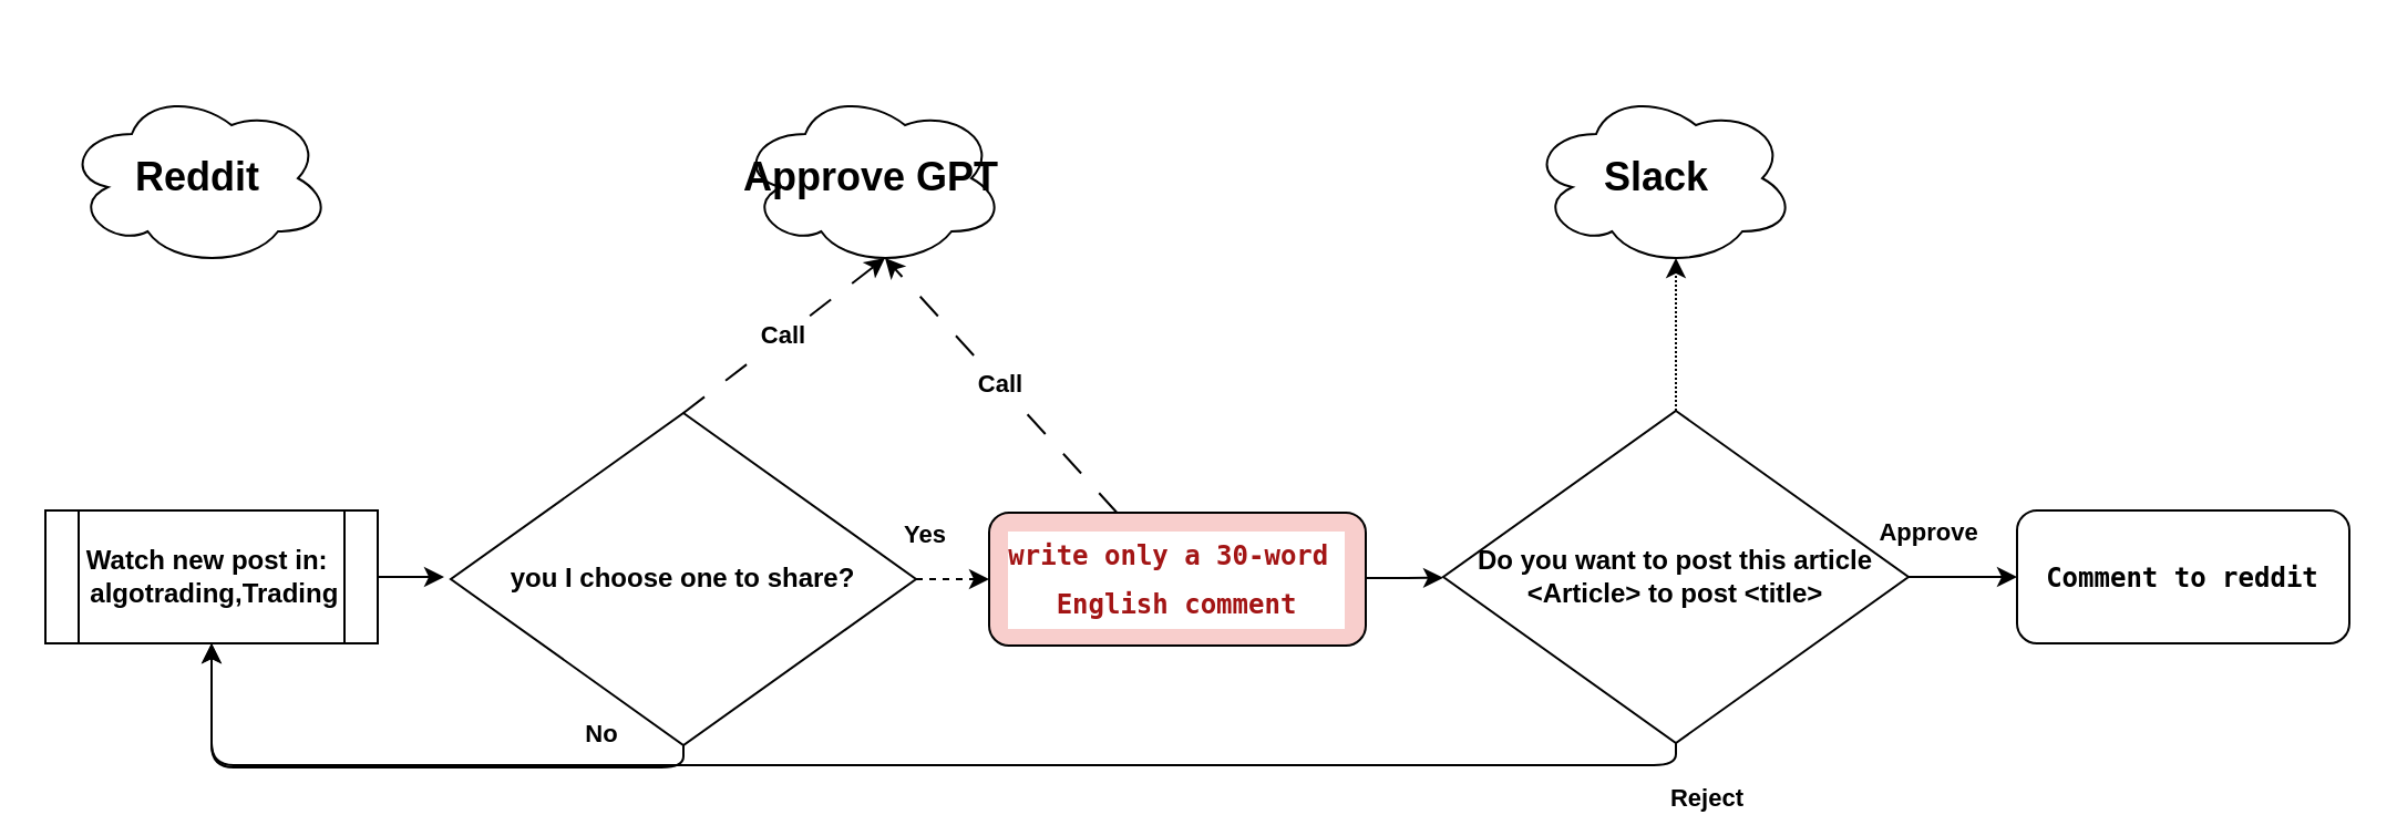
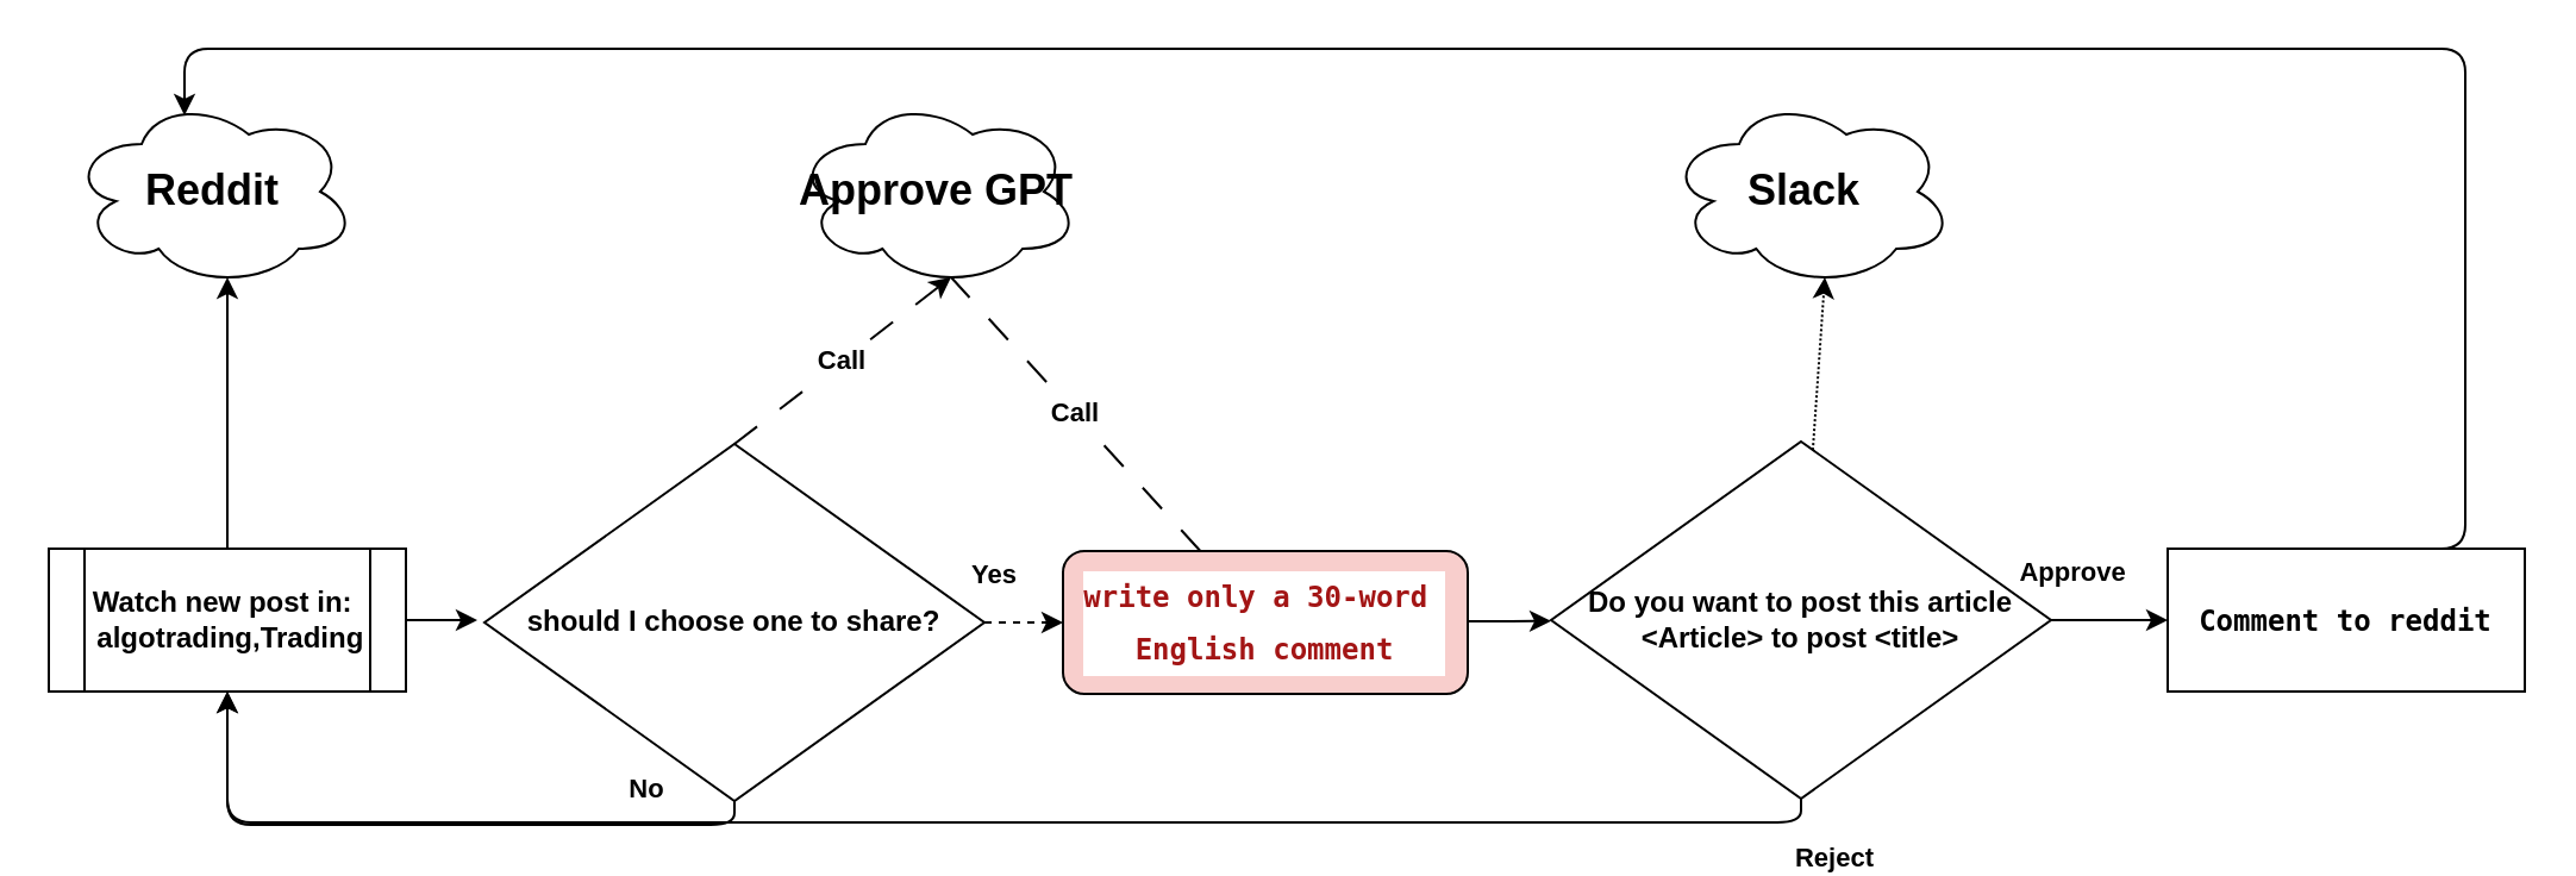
  <mxCell id="0" />
  <mxCell id="1" parent="0" />
  <mxCell id="2" value="Reddit" style="ellipse;shape=cloud;whiteSpace=wrap;html=1;fontStyle=1;fontSize=18;" vertex="1" parent="1"><mxGeometry x="29" y="40" width="120" height="80" as="geometry" /></mxCell>
  <mxCell id="3" value="" style="edgeStyle=none;html=1;fontStyle=1" edge="1" parent="1" source="4"><mxGeometry relative="1" as="geometry"><mxPoint x="200" y="260" as="targetPoint" /></mxGeometry></mxCell>
  <mxCell id="4" value="Watch new post in:&amp;nbsp; &amp;nbsp;algotrading,Trading" style="shape=process;whiteSpace=wrap;html=1;backgroundOutline=1;fontStyle=1" vertex="1" parent="1"><mxGeometry x="20" y="230" width="150" height="60" as="geometry" /></mxCell>
+ <mxCell id="5" style="edgeStyle=none;html=1;entryX=0.55;entryY=0.95;entryDx=0;entryDy=0;entryPerimeter=0;fontStyle=1" edge="1" parent="1" source="4" target="2"><mxGeometry relative="1" as="geometry" /></mxCell>
  <mxCell id="6" value="Approve GPT" style="ellipse;shape=cloud;whiteSpace=wrap;html=1;fontStyle=1;fontSize=18;" vertex="1" parent="1"><mxGeometry x="333" y="40" width="120" height="80" as="geometry" /></mxCell>
  <mxCell id="7" value="Call" style="edgeStyle=none;html=1;entryX=0.55;entryY=0.95;entryDx=0;entryDy=0;entryPerimeter=0;exitX=0.5;exitY=0;exitDx=0;exitDy=0;dashed=1;dashPattern=12 12;fontStyle=1" edge="1" parent="1" source="10" target="6"><mxGeometry relative="1" as="geometry"><mxPoint x="265.708" y="231" as="sourcePoint" /></mxGeometry></mxCell>
  <mxCell id="8" value="Yes" style="edgeStyle=none;html=1;entryX=0;entryY=0.5;entryDx=0;entryDy=0;fontStyle=1;dashed=1;" edge="1" parent="1" source="10" target="12"><mxGeometry x="-0.75" y="20" relative="1" as="geometry"><mxPoint x="440" y="260" as="targetPoint" /><mxPoint as="offset" /></mxGeometry></mxCell>
  <mxCell id="9" value="No" style="edgeStyle=orthogonalEdgeStyle;html=1;entryX=0.5;entryY=1;entryDx=0;entryDy=0;exitX=0.5;exitY=1;exitDx=0;exitDy=0;fontStyle=1" edge="1" parent="1" source="10" target="4"><mxGeometry x="-0.661" y="-15" relative="1" as="geometry"><Array as="points"><mxPoint x="308" y="346" /><mxPoint x="95" y="346" /></Array><mxPoint as="offset" /></mxGeometry></mxCell>
- <mxCell id="10" value="you I choose one to share?" style="rhombus;whiteSpace=wrap;html=1;fontStyle=1" vertex="1" parent="1"><mxGeometry x="203" y="186" width="210" height="150" as="geometry" /></mxCell>
+ <mxCell id="10" value="should I choose one to share?" style="rhombus;whiteSpace=wrap;html=1;fontStyle=1" vertex="1" parent="1"><mxGeometry x="203" y="186" width="210" height="150" as="geometry" /></mxCell>
  <mxCell id="11" value="" style="edgeStyle=none;html=1;fontStyle=1" edge="1" parent="1" source="12"><mxGeometry relative="1" as="geometry"><mxPoint x="651" y="260.385" as="targetPoint" /></mxGeometry></mxCell>
  <mxCell id="12" value="&lt;div style=&quot;color: rgb(0, 0, 0); background-color: rgb(255, 255, 255); font-family: &amp;quot;Droid Sans Mono&amp;quot;, &amp;quot;monospace&amp;quot;, monospace; line-height: 22px; white-space: pre;&quot;&gt;&lt;span style=&quot;color: rgb(163, 21, 21);&quot;&gt;&lt;font style=&quot;font-size: 12px;&quot;&gt;write only a 30-word &lt;/font&gt;&lt;/span&gt;&lt;/div&gt;&lt;div style=&quot;color: rgb(0, 0, 0); background-color: rgb(255, 255, 255); font-family: &amp;quot;Droid Sans Mono&amp;quot;, &amp;quot;monospace&amp;quot;, monospace; line-height: 22px; white-space: pre;&quot;&gt;&lt;span style=&quot;color: rgb(163, 21, 21);&quot;&gt;&lt;font style=&quot;font-size: 12px;&quot;&gt;English comment&lt;/font&gt;&lt;/span&gt;&lt;/div&gt;" style="rounded=1;whiteSpace=wrap;html=1;fontStyle=1;fillColor=#f8cecc;" vertex="1" parent="1"><mxGeometry x="446" y="231" width="170" height="60" as="geometry" /></mxCell>
- <mxCell id="13" value="Call" style="edgeStyle=none;html=1;entryX=0.55;entryY=0.95;entryDx=0;entryDy=0;entryPerimeter=0;dashed=1;dashPattern=12 12;fontStyle=1" edge="1" parent="1" source="12" target="6"><mxGeometry relative="1" as="geometry" /></mxCell>
- <mxCell id="15" value="&lt;div style=&quot;background-color: rgb(255, 255, 255); font-family: &amp;quot;Droid Sans Mono&amp;quot;, &amp;quot;monospace&amp;quot;, monospace; line-height: 22px; white-space: pre; color: rgb(0, 0, 0);&quot;&gt;Comment to reddit&lt;/div&gt;" style="rounded=1;whiteSpace=wrap;html=1;fontStyle=1" vertex="1" parent="1"><mxGeometry x="910" y="230" width="150" height="60" as="geometry" /></mxCell>
+ <mxCell id="13" value="Call" style="edgeStyle=none;html=1;entryX=0.55;entryY=0.95;entryDx=0;entryDy=0;entryPerimeter=0;dashed=1;dashPattern=12 12;fontStyle=1;endArrow=none;" edge="1" parent="1" source="12" target="6"><mxGeometry relative="1" as="geometry" /></mxCell>
+ <mxCell id="14" style="edgeStyle=orthogonalEdgeStyle;html=1;entryX=0.4;entryY=0.1;entryDx=0;entryDy=0;exitX=0.5;exitY=0;exitDx=0;exitDy=0;entryPerimeter=0;fontStyle=1" edge="1" parent="1" source="15" target="2"><mxGeometry relative="1" as="geometry"><Array as="points"><mxPoint x="1035" y="20" /><mxPoint x="77" y="20" /></Array></mxGeometry></mxCell>
+ <mxCell id="15" value="&lt;div style=&quot;background-color: rgb(255, 255, 255); font-family: &amp;quot;Droid Sans Mono&amp;quot;, &amp;quot;monospace&amp;quot;, monospace; line-height: 22px; white-space: pre; color: rgb(0, 0, 0);&quot;&gt;Comment to reddit&lt;/div&gt;" style="whiteSpace=wrap;html=1;fontStyle=1;rounded=0;" vertex="1" parent="1"><mxGeometry x="910" y="230" width="150" height="60" as="geometry" /></mxCell>
  <mxCell id="16" value="Approve" style="edgeStyle=none;html=1;entryX=0;entryY=0.5;entryDx=0;entryDy=0;fontStyle=1" edge="1" parent="1" source="18" target="15"><mxGeometry x="-0.616" y="20" relative="1" as="geometry"><mxPoint as="offset" /></mxGeometry></mxCell>
  <mxCell id="17" value="Reject" style="edgeStyle=orthogonalEdgeStyle;html=1;entryX=0.5;entryY=1;entryDx=0;entryDy=0;exitX=0.5;exitY=1;exitDx=0;exitDy=0;fontStyle=1" edge="1" parent="1" source="18" target="4"><mxGeometry x="-0.972" y="20" relative="1" as="geometry"><mxPoint x="14" y="-5" as="offset" /></mxGeometry></mxCell>
  <mxCell id="18" value="Do you want to post this article &amp;lt;Article&amp;gt; to post &amp;lt;title&amp;gt;" style="rhombus;whiteSpace=wrap;html=1;fontStyle=1" vertex="1" parent="1"><mxGeometry x="651" y="185" width="210" height="150" as="geometry" /></mxCell>
- <mxCell id="19" value="Slack&amp;nbsp;" style="ellipse;shape=cloud;whiteSpace=wrap;html=1;fontStyle=1;fontSize=18;" vertex="1" parent="1"><mxGeometry x="690" y="40" width="120" height="80" as="geometry" /></mxCell>
+ <mxCell id="19" value="Slack&amp;nbsp;" style="ellipse;shape=cloud;whiteSpace=wrap;html=1;fontStyle=1;fontSize=18;" vertex="1" parent="1"><mxGeometry x="700" y="40" width="120" height="80" as="geometry" /></mxCell>
  <mxCell id="20" style="edgeStyle=none;html=1;entryX=0.55;entryY=0.95;entryDx=0;entryDy=0;entryPerimeter=0;dashed=1;dashPattern=1 1;fontStyle=1" edge="1" parent="1" source="18" target="19"><mxGeometry relative="1" as="geometry" /></mxCell>
